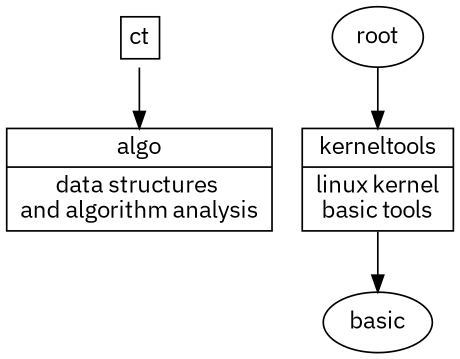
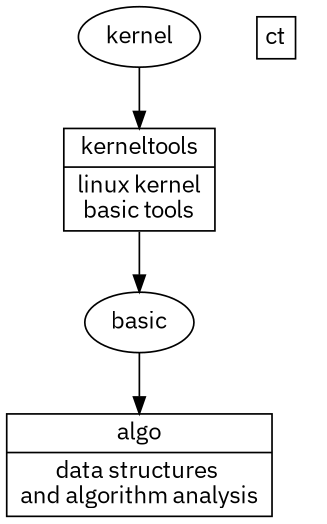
  digraph {
    fontname="IBM Plex Sans"
    node [fontname="IBM Plex Sans"]
    edge [fontname="IBM Plex Sans"]
    n1 [label="{algo|data structures \nand algorithm analysis}" shape=record]
    n2 [label="{kerneltools|linux kernel\nbasic tools}" shape=record]
    n3 [label=<<table border="0" cellborder="1" cellspacing="0" cellpadding="4"> 			<tr><td>ct</td></tr> 			</table>> margin=0 shape=none]
    basic
-   root
+   root [label=kernel]
    subgraph sub_1 {
      n1
      n2
    }
    subgraph sub_2 {
    }
    subgraph sub_3 {
      n3
    }
    subgraph sub_4 {
    }
    subgraph sub_5 {
    }
    n2 -> basic
-   n3 -> n1
+   basic -> n1
    root -> n2
  }
